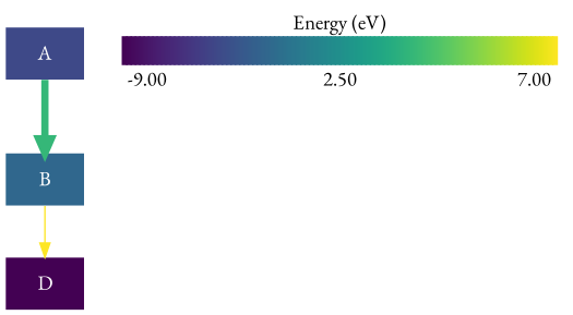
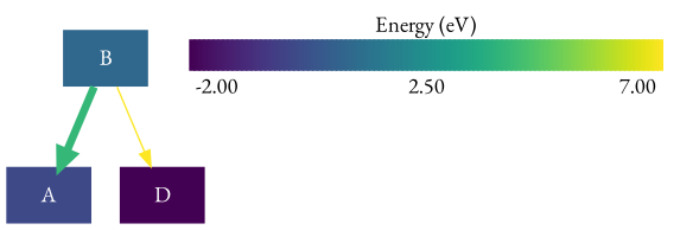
  strict digraph {
    fontname="EB Garamond"
    nodesep=0.25
    rankdir=TB
    ranksep=0.5
    node [fontname="EB Garamond" shape=plaintext style=filled]
    edge [fontname="EB Garamond" weight=2.]
    n1 [fillcolor="#3e4988" label=<         <TABLE BORDER="0" CELLBORDER="0" CELLSPACING="0" CELLPADDING="0">           <TR>             <TD><FONT COLOR="#ffffff">A</FONT></TD>           </TR>         </TABLE>         >]
    n2 [fillcolor="#30678d" label=<         <TABLE BORDER="0" CELLBORDER="0" CELLSPACING="0" CELLPADDING="0">           <TR>             <TD><FONT COLOR="#ffffff">B</FONT></TD>           </TR>         </TABLE>         >]
    n3 [fillcolor="#430153" label=<         <TABLE BORDER="0" CELLBORDER="0" CELLSPACING="0" CELLPADDING="0">           <TR>             <TD><FONT COLOR="#ffffff">D</FONT></TD>           </TR>         </TABLE>         >]
-   n4 [fillcolor="#ffffff" label=<<TABLE BORDER="0" CELLBORDER="0" CELLSPACING="-1">             <TR>                 <TD COLSPAN="100">Energy (eV)</TD>             </TR>             <TR>                 <TD BGCOLOR="#430153:#440457" WIDTH="1" HEIGHT="20"></TD>                 <TD BGCOLOR="#440457:#45085b" WIDTH="1" HEIGHT="20"></TD>                 <TD BGCOLOR="#45085b:#460c5f" WIDTH="1" HEIGHT="20"></TD>                 <TD BGCOLOR="#460c5f:#460f62" WIDTH="1" HEIGHT="20"></TD>                 <TD BGCOLOR="#460f62:#471365" WIDTH="1" HEIGHT="20"></TD>                 <TD BGCOLOR="#471365:#471769" WIDTH="1" HEIGHT="20"></TD>                 <TD BGCOLOR="#471769:#481a6c" WIDTH="1" HEIGHT="20"></TD>                 <TD BGCOLOR="#481a6c:#481d6f" WIDTH="1" HEIGHT="20"></TD>                 <TD BGCOLOR="#481d6f:#482172" WIDTH="1" HEIGHT="20"></TD>                 <TD BGCOLOR="#482172:#472474" WIDTH="1" HEIGHT="20"></TD>                 <TD BGCOLOR="#472474:#472777" WIDTH="1" HEIGHT="20"></TD>                 <TD BGCOLOR="#472777:#472a79" WIDTH="1" HEIGHT="20"></TD>                 <TD BGCOLOR="#472a79:#462d7b" WIDTH="1" HEIGHT="20"></TD>                 <TD BGCOLOR="#462d7b:#46317d" WIDTH="1" HEIGHT="20"></TD>                 <TD BGCOLOR="#46317d:#45347f" WIDTH="1" HEIGHT="20"></TD>                 <TD BGCOLOR="#45347f:#443781" WIDTH="1" HEIGHT="20"></TD>                 <TD BGCOLOR="#443781:#433a83" WIDTH="1" HEIGHT="20"></TD>                 <TD BGCOLOR="#433a83:#423d84" WIDTH="1" HEIGHT="20"></TD>                 <TD BGCOLOR="#423d84:#414085" WIDTH="1" HEIGHT="20"></TD>                 <TD BGCOLOR="#414085:#404386" WIDTH="1" HEIGHT="20"></TD>                 <TD BGCOLOR="#404386:#3f4687" WIDTH="1" HEIGHT="20"></TD>                 <TD BGCOLOR="#3f4687:#3e4988" WIDTH="1" HEIGHT="20"></TD>                 <TD BGCOLOR="#3e4988:#3d4c89" WIDTH="1" HEIGHT="20"></TD>                 <TD BGCOLOR="#3d4c89:#3c4e8a" WIDTH="1" HEIGHT="20"></TD>                 <TD BGCOLOR="#3c4e8a:#3a518a" WIDTH="1" HEIGHT="20"></TD>                 <TD BGCOLOR="#3a518a:#39548b" WIDTH="1" HEIGHT="20"></TD>                 <TD BGCOLOR="#39548b:#38578b" WIDTH="1" HEIGHT="20"></TD>                 <TD BGCOLOR="#38578b:#37598c" WIDTH="1" HEIGHT="20"></TD>                 <TD BGCOLOR="#37598c:#355c8c" WIDTH="1" HEIGHT="20"></TD>                 <TD BGCOLOR="#355c8c:#345f8c" WIDTH="1" HEIGHT="20"></TD>                 <TD BGCOLOR="#345f8c:#33618d" WIDTH="1" HEIGHT="20"></TD>                 <TD BGCOLOR="#33618d:#32648d" WIDTH="1" HEIGHT="20"></TD>                 <TD BGCOLOR="#32648d:#31668d" WIDTH="1" HEIGHT="20"></TD>                 <TD BGCOLOR="#31668d:#30698d" WIDTH="1" HEIGHT="20"></TD>                 <TD BGCOLOR="#30698d:#2e6b8d" WIDTH="1" HEIGHT="20"></TD>                 <TD BGCOLOR="#2e6b8d:#2d6e8d" WIDTH="1" HEIGHT="20"></TD>                 <TD BGCOLOR="#2d6e8d:#2c708d" WIDTH="1" HEIGHT="20"></TD>                 <TD BGCOLOR="#2c708d:#2b738e" WIDTH="1" HEIGHT="20"></TD>                 <TD BGCOLOR="#2b738e:#2a758e" WIDTH="1" HEIGHT="20"></TD>                 <TD BGCOLOR="#2a758e:#29778e" WIDTH="1" HEIGHT="20"></TD>                 <TD BGCOLOR="#29778e:#297a8e" WIDTH="1" HEIGHT="20"></TD>                 <TD BGCOLOR="#297a8e:#287c8e" WIDTH="1" HEIGHT="20"></TD>                 <TD BGCOLOR="#287c8e:#277f8d" WIDTH="1" HEIGHT="20"></TD>                 <TD BGCOLOR="#277f8d:#26818d" WIDTH="1" HEIGHT="20"></TD>                 <TD BGCOLOR="#26818d:#25838d" WIDTH="1" HEIGHT="20"></TD>                 <TD BGCOLOR="#25838d:#24868d" WIDTH="1" HEIGHT="20"></TD>                 <TD BGCOLOR="#24868d:#23888d" WIDTH="1" HEIGHT="20"></TD>                 <TD BGCOLOR="#23888d:#228b8c" WIDTH="1" HEIGHT="20"></TD>                 <TD BGCOLOR="#228b8c:#218d8c" WIDTH="1" HEIGHT="20"></TD>                 <TD BGCOLOR="#218d8c:#218f8c" WIDTH="1" HEIGHT="20"></TD>                 <TD BGCOLOR="#218f8c:#20928b" WIDTH="1" HEIGHT="20"></TD>                 <TD BGCOLOR="#20928b:#1f948b" WIDTH="1" HEIGHT="20"></TD>                 <TD BGCOLOR="#1f948b:#1f978a" WIDTH="1" HEIGHT="20"></TD>                 <TD BGCOLOR="#1f978a:#1e9989" WIDTH="1" HEIGHT="20"></TD>                 <TD BGCOLOR="#1e9989:#1e9b89" WIDTH="1" HEIGHT="20"></TD>                 <TD BGCOLOR="#1e9b89:#1f9e88" WIDTH="1" HEIGHT="20"></TD>                 <TD BGCOLOR="#1f9e88:#1fa087" WIDTH="1" HEIGHT="20"></TD>                 <TD BGCOLOR="#1fa087:#20a286" WIDTH="1" HEIGHT="20"></TD>                 <TD BGCOLOR="#20a286:#21a585" WIDTH="1" HEIGHT="20"></TD>                 <TD BGCOLOR="#21a585:#22a783" WIDTH="1" HEIGHT="20"></TD>                 <TD BGCOLOR="#22a783:#24aa82" WIDTH="1" HEIGHT="20"></TD>                 <TD BGCOLOR="#24aa82:#26ac80" WIDTH="1" HEIGHT="20"></TD>                 <TD BGCOLOR="#26ac80:#29ae7f" WIDTH="1" HEIGHT="20"></TD>                 <TD BGCOLOR="#29ae7f:#2cb07d" WIDTH="1" HEIGHT="20"></TD>                 <TD BGCOLOR="#2cb07d:#2fb37b" WIDTH="1" HEIGHT="20"></TD>                 <TD BGCOLOR="#2fb37b:#32b579" WIDTH="1" HEIGHT="20"></TD>                 <TD BGCOLOR="#32b579:#36b777" WIDTH="1" HEIGHT="20"></TD>                 <TD BGCOLOR="#36b777:#3ab975" WIDTH="1" HEIGHT="20"></TD>                 <TD BGCOLOR="#3ab975:#3ebc73" WIDTH="1" HEIGHT="20"></TD>                 <TD BGCOLOR="#3ebc73:#43be70" WIDTH="1" HEIGHT="20"></TD>                 <TD BGCOLOR="#43be70:#47c06d" WIDTH="1" HEIGHT="20"></TD>                 <TD BGCOLOR="#47c06d:#4cc26b" WIDTH="1" HEIGHT="20"></TD>                 <TD BGCOLOR="#4cc26b:#51c468" WIDTH="1" HEIGHT="20"></TD>                 <TD BGCOLOR="#51c468:#57c665" WIDTH="1" HEIGHT="20"></TD>                 <TD BGCOLOR="#57c665:#5cc862" WIDTH="1" HEIGHT="20"></TD>                 <TD BGCOLOR="#5cc862:#61ca5f" WIDTH="1" HEIGHT="20"></TD>                 <TD BGCOLOR="#61ca5f:#67cc5b" WIDTH="1" HEIGHT="20"></TD>                 <TD BGCOLOR="#67cc5b:#6dcd58" WIDTH="1" HEIGHT="20"></TD>                 <TD BGCOLOR="#6dcd58:#73cf54" WIDTH="1" HEIGHT="20"></TD>                 <TD BGCOLOR="#73cf54:#79d150" WIDTH="1" HEIGHT="20"></TD>                 <TD BGCOLOR="#79d150:#7fd24d" WIDTH="1" HEIGHT="20"></TD>                 <TD BGCOLOR="#7fd24d:#86d449" WIDTH="1" HEIGHT="20"></TD>                 <TD BGCOLOR="#86d449:#8cd544" WIDTH="1" HEIGHT="20"></TD>                 <TD BGCOLOR="#8cd544:#93d740" WIDTH="1" HEIGHT="20"></TD>                 <TD BGCOLOR="#93d740:#99d83c" WIDTH="1" HEIGHT="20"></TD>                 <TD BGCOLOR="#99d83c:#a0d938" WIDTH="1" HEIGHT="20"></TD>                 <TD BGCOLOR="#a0d938:#a7db33" WIDTH="1" HEIGHT="20"></TD>                 <TD BGCOLOR="#a7db33:#addc2f" WIDTH="1" HEIGHT="20"></TD>                 <TD BGCOLOR="#addc2f:#b4dd2a" WIDTH="1" HEIGHT="20"></TD>                 <TD BGCOLOR="#b4dd2a:#bbde26" WIDTH="1" HEIGHT="20"></TD>                 <TD BGCOLOR="#bbde26:#c2df22" WIDTH="1" HEIGHT="20"></TD>                 <TD BGCOLOR="#c2df22:#c9e01e" WIDTH="1" HEIGHT="20"></TD>                 <TD BGCOLOR="#c9e01e:#cfe11b" WIDTH="1" HEIGHT="20"></TD>                 <TD BGCOLOR="#cfe11b:#d6e119" WIDTH="1" HEIGHT="20"></TD>                 <TD BGCOLOR="#d6e119:#dde218" WIDTH="1" HEIGHT="20"></TD>                 <TD BGCOLOR="#dde218:#e3e318" WIDTH="1" HEIGHT="20"></TD>                 <TD BGCOLOR="#e3e318:#eae419" WIDTH="1" HEIGHT="20"></TD>                 <TD BGCOLOR="#eae419:#f0e51c" WIDTH="1" HEIGHT="20"></TD>                 <TD BGCOLOR="#f0e51c:#f6e520" WIDTH="1" HEIGHT="20"></TD>                 <TD BGCOLOR="#f6e520:#fde624" WIDTH="1" HEIGHT="20"></TD>             </TR>             <TR>                 <TD COLSPAN="100%">                     <TABLE BORDER="0" CELLBORDER="0" CELLSPACING="0" WIDTH="100%">                         <TR>                             <TD ALIGN="LEFT" WIDTH="33%">-9.00</TD>                             <TD ALIGN="CENTER" WIDTH="34%">2.50</TD>                             <TD ALIGN="RIGHT" WIDTH="33%">7.00</TD>                         </TR>                     </TABLE>                 </TD>             </TR>         </TABLE>>]
-   n1 -> n2 [color="#35b778" penwidth=5.0]
+   n4 [fillcolor="#ffffff" label=<<TABLE BORDER="0" CELLBORDER="0" CELLSPACING="-1">             <TR>                 <TD COLSPAN="100">Energy (eV)</TD>             </TR>             <TR>                 <TD BGCOLOR="#430153:#440457" WIDTH="1" HEIGHT="20"></TD>                 <TD BGCOLOR="#440457:#45085b" WIDTH="1" HEIGHT="20"></TD>                 <TD BGCOLOR="#45085b:#460c5f" WIDTH="1" HEIGHT="20"></TD>                 <TD BGCOLOR="#460c5f:#460f62" WIDTH="1" HEIGHT="20"></TD>                 <TD BGCOLOR="#460f62:#471365" WIDTH="1" HEIGHT="20"></TD>                 <TD BGCOLOR="#471365:#471769" WIDTH="1" HEIGHT="20"></TD>                 <TD BGCOLOR="#471769:#481a6c" WIDTH="1" HEIGHT="20"></TD>                 <TD BGCOLOR="#481a6c:#481d6f" WIDTH="1" HEIGHT="20"></TD>                 <TD BGCOLOR="#481d6f:#482172" WIDTH="1" HEIGHT="20"></TD>                 <TD BGCOLOR="#482172:#472474" WIDTH="1" HEIGHT="20"></TD>                 <TD BGCOLOR="#472474:#472777" WIDTH="1" HEIGHT="20"></TD>                 <TD BGCOLOR="#472777:#472a79" WIDTH="1" HEIGHT="20"></TD>                 <TD BGCOLOR="#472a79:#462d7b" WIDTH="1" HEIGHT="20"></TD>                 <TD BGCOLOR="#462d7b:#46317d" WIDTH="1" HEIGHT="20"></TD>                 <TD BGCOLOR="#46317d:#45347f" WIDTH="1" HEIGHT="20"></TD>                 <TD BGCOLOR="#45347f:#443781" WIDTH="1" HEIGHT="20"></TD>                 <TD BGCOLOR="#443781:#433a83" WIDTH="1" HEIGHT="20"></TD>                 <TD BGCOLOR="#433a83:#423d84" WIDTH="1" HEIGHT="20"></TD>                 <TD BGCOLOR="#423d84:#414085" WIDTH="1" HEIGHT="20"></TD>                 <TD BGCOLOR="#414085:#404386" WIDTH="1" HEIGHT="20"></TD>                 <TD BGCOLOR="#404386:#3f4687" WIDTH="1" HEIGHT="20"></TD>                 <TD BGCOLOR="#3f4687:#3e4988" WIDTH="1" HEIGHT="20"></TD>                 <TD BGCOLOR="#3e4988:#3d4c89" WIDTH="1" HEIGHT="20"></TD>                 <TD BGCOLOR="#3d4c89:#3c4e8a" WIDTH="1" HEIGHT="20"></TD>                 <TD BGCOLOR="#3c4e8a:#3a518a" WIDTH="1" HEIGHT="20"></TD>                 <TD BGCOLOR="#3a518a:#39548b" WIDTH="1" HEIGHT="20"></TD>                 <TD BGCOLOR="#39548b:#38578b" WIDTH="1" HEIGHT="20"></TD>                 <TD BGCOLOR="#38578b:#37598c" WIDTH="1" HEIGHT="20"></TD>                 <TD BGCOLOR="#37598c:#355c8c" WIDTH="1" HEIGHT="20"></TD>                 <TD BGCOLOR="#355c8c:#345f8c" WIDTH="1" HEIGHT="20"></TD>                 <TD BGCOLOR="#345f8c:#33618d" WIDTH="1" HEIGHT="20"></TD>                 <TD BGCOLOR="#33618d:#32648d" WIDTH="1" HEIGHT="20"></TD>                 <TD BGCOLOR="#32648d:#31668d" WIDTH="1" HEIGHT="20"></TD>                 <TD BGCOLOR="#31668d:#30698d" WIDTH="1" HEIGHT="20"></TD>                 <TD BGCOLOR="#30698d:#2e6b8d" WIDTH="1" HEIGHT="20"></TD>                 <TD BGCOLOR="#2e6b8d:#2d6e8d" WIDTH="1" HEIGHT="20"></TD>                 <TD BGCOLOR="#2d6e8d:#2c708d" WIDTH="1" HEIGHT="20"></TD>                 <TD BGCOLOR="#2c708d:#2b738e" WIDTH="1" HEIGHT="20"></TD>                 <TD BGCOLOR="#2b738e:#2a758e" WIDTH="1" HEIGHT="20"></TD>                 <TD BGCOLOR="#2a758e:#29778e" WIDTH="1" HEIGHT="20"></TD>                 <TD BGCOLOR="#29778e:#297a8e" WIDTH="1" HEIGHT="20"></TD>                 <TD BGCOLOR="#297a8e:#287c8e" WIDTH="1" HEIGHT="20"></TD>                 <TD BGCOLOR="#287c8e:#277f8d" WIDTH="1" HEIGHT="20"></TD>                 <TD BGCOLOR="#277f8d:#26818d" WIDTH="1" HEIGHT="20"></TD>                 <TD BGCOLOR="#26818d:#25838d" WIDTH="1" HEIGHT="20"></TD>                 <TD BGCOLOR="#25838d:#24868d" WIDTH="1" HEIGHT="20"></TD>                 <TD BGCOLOR="#24868d:#23888d" WIDTH="1" HEIGHT="20"></TD>                 <TD BGCOLOR="#23888d:#228b8c" WIDTH="1" HEIGHT="20"></TD>                 <TD BGCOLOR="#228b8c:#218d8c" WIDTH="1" HEIGHT="20"></TD>                 <TD BGCOLOR="#218d8c:#218f8c" WIDTH="1" HEIGHT="20"></TD>                 <TD BGCOLOR="#218f8c:#20928b" WIDTH="1" HEIGHT="20"></TD>                 <TD BGCOLOR="#20928b:#1f948b" WIDTH="1" HEIGHT="20"></TD>                 <TD BGCOLOR="#1f948b:#1f978a" WIDTH="1" HEIGHT="20"></TD>                 <TD BGCOLOR="#1f978a:#1e9989" WIDTH="1" HEIGHT="20"></TD>                 <TD BGCOLOR="#1e9989:#1e9b89" WIDTH="1" HEIGHT="20"></TD>                 <TD BGCOLOR="#1e9b89:#1f9e88" WIDTH="1" HEIGHT="20"></TD>                 <TD BGCOLOR="#1f9e88:#1fa087" WIDTH="1" HEIGHT="20"></TD>                 <TD BGCOLOR="#1fa087:#20a286" WIDTH="1" HEIGHT="20"></TD>                 <TD BGCOLOR="#20a286:#21a585" WIDTH="1" HEIGHT="20"></TD>                 <TD BGCOLOR="#21a585:#22a783" WIDTH="1" HEIGHT="20"></TD>                 <TD BGCOLOR="#22a783:#24aa82" WIDTH="1" HEIGHT="20"></TD>                 <TD BGCOLOR="#24aa82:#26ac80" WIDTH="1" HEIGHT="20"></TD>                 <TD BGCOLOR="#26ac80:#29ae7f" WIDTH="1" HEIGHT="20"></TD>                 <TD BGCOLOR="#29ae7f:#2cb07d" WIDTH="1" HEIGHT="20"></TD>                 <TD BGCOLOR="#2cb07d:#2fb37b" WIDTH="1" HEIGHT="20"></TD>                 <TD BGCOLOR="#2fb37b:#32b579" WIDTH="1" HEIGHT="20"></TD>                 <TD BGCOLOR="#32b579:#36b777" WIDTH="1" HEIGHT="20"></TD>                 <TD BGCOLOR="#36b777:#3ab975" WIDTH="1" HEIGHT="20"></TD>                 <TD BGCOLOR="#3ab975:#3ebc73" WIDTH="1" HEIGHT="20"></TD>                 <TD BGCOLOR="#3ebc73:#43be70" WIDTH="1" HEIGHT="20"></TD>                 <TD BGCOLOR="#43be70:#47c06d" WIDTH="1" HEIGHT="20"></TD>                 <TD BGCOLOR="#47c06d:#4cc26b" WIDTH="1" HEIGHT="20"></TD>                 <TD BGCOLOR="#4cc26b:#51c468" WIDTH="1" HEIGHT="20"></TD>                 <TD BGCOLOR="#51c468:#57c665" WIDTH="1" HEIGHT="20"></TD>                 <TD BGCOLOR="#57c665:#5cc862" WIDTH="1" HEIGHT="20"></TD>                 <TD BGCOLOR="#5cc862:#61ca5f" WIDTH="1" HEIGHT="20"></TD>                 <TD BGCOLOR="#61ca5f:#67cc5b" WIDTH="1" HEIGHT="20"></TD>                 <TD BGCOLOR="#67cc5b:#6dcd58" WIDTH="1" HEIGHT="20"></TD>                 <TD BGCOLOR="#6dcd58:#73cf54" WIDTH="1" HEIGHT="20"></TD>                 <TD BGCOLOR="#73cf54:#79d150" WIDTH="1" HEIGHT="20"></TD>                 <TD BGCOLOR="#79d150:#7fd24d" WIDTH="1" HEIGHT="20"></TD>                 <TD BGCOLOR="#7fd24d:#86d449" WIDTH="1" HEIGHT="20"></TD>                 <TD BGCOLOR="#86d449:#8cd544" WIDTH="1" HEIGHT="20"></TD>                 <TD BGCOLOR="#8cd544:#93d740" WIDTH="1" HEIGHT="20"></TD>                 <TD BGCOLOR="#93d740:#99d83c" WIDTH="1" HEIGHT="20"></TD>                 <TD BGCOLOR="#99d83c:#a0d938" WIDTH="1" HEIGHT="20"></TD>                 <TD BGCOLOR="#a0d938:#a7db33" WIDTH="1" HEIGHT="20"></TD>                 <TD BGCOLOR="#a7db33:#addc2f" WIDTH="1" HEIGHT="20"></TD>                 <TD BGCOLOR="#addc2f:#b4dd2a" WIDTH="1" HEIGHT="20"></TD>                 <TD BGCOLOR="#b4dd2a:#bbde26" WIDTH="1" HEIGHT="20"></TD>                 <TD BGCOLOR="#bbde26:#c2df22" WIDTH="1" HEIGHT="20"></TD>                 <TD BGCOLOR="#c2df22:#c9e01e" WIDTH="1" HEIGHT="20"></TD>                 <TD BGCOLOR="#c9e01e:#cfe11b" WIDTH="1" HEIGHT="20"></TD>                 <TD BGCOLOR="#cfe11b:#d6e119" WIDTH="1" HEIGHT="20"></TD>                 <TD BGCOLOR="#d6e119:#dde218" WIDTH="1" HEIGHT="20"></TD>                 <TD BGCOLOR="#dde218:#e3e318" WIDTH="1" HEIGHT="20"></TD>                 <TD BGCOLOR="#e3e318:#eae419" WIDTH="1" HEIGHT="20"></TD>                 <TD BGCOLOR="#eae419:#f0e51c" WIDTH="1" HEIGHT="20"></TD>                 <TD BGCOLOR="#f0e51c:#f6e520" WIDTH="1" HEIGHT="20"></TD>                 <TD BGCOLOR="#f6e520:#fde624" WIDTH="1" HEIGHT="20"></TD>             </TR>             <TR>                 <TD COLSPAN="100%">                     <TABLE BORDER="0" CELLBORDER="0" CELLSPACING="0" WIDTH="100%">                         <TR>                             <TD ALIGN="LEFT" WIDTH="33%">-2.00</TD>                             <TD ALIGN="CENTER" WIDTH="34%">2.50</TD>                             <TD ALIGN="RIGHT" WIDTH="33%">7.00</TD>                         </TR>                     </TABLE>                 </TD>             </TR>         </TABLE>>]
+   n2 -> n1 [color="#35b778" penwidth=5.0]
    n2 -> n3 [color="#fde624" penwidth=1.0]
  }
